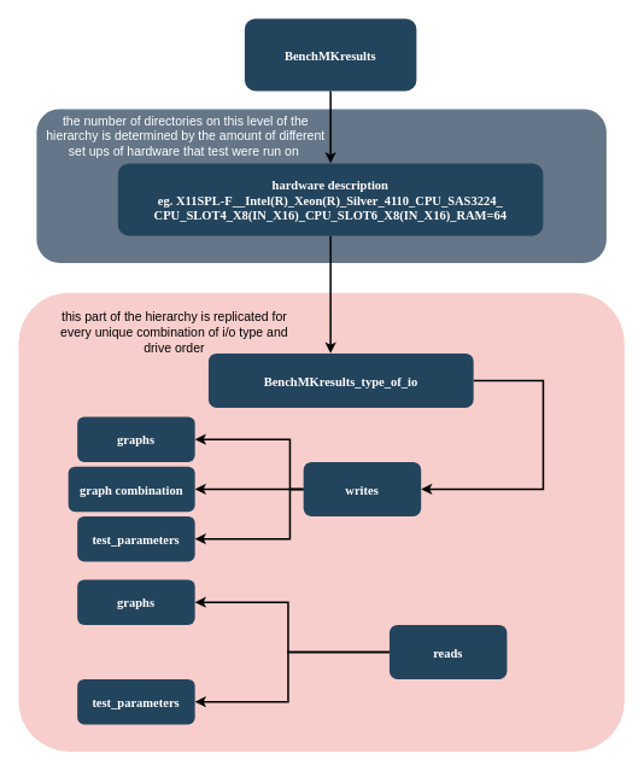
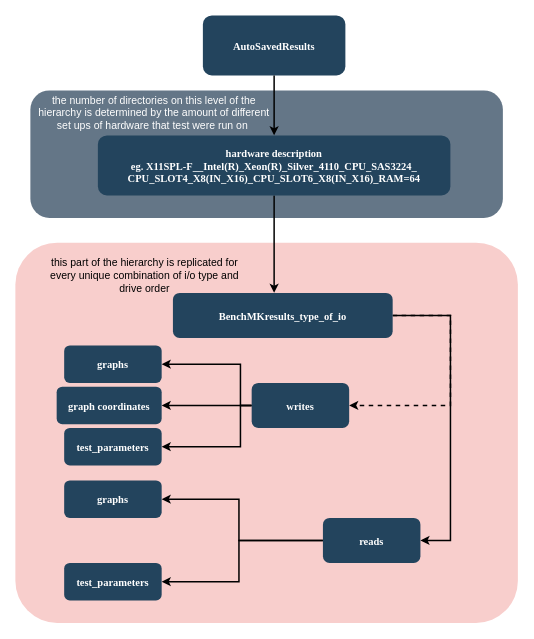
  <mxCell id="0" />
  <mxCell id="1" parent="0" />
  <mxCell id="2" value="" style="rounded=1;whiteSpace=wrap;html=1;fillColor=#647687;fontColor=#ffffff;strokeColor=none;" vertex="1" parent="1"><mxGeometry x="40" y="120" width="630" height="170" as="geometry" /></mxCell>
  <mxCell id="3" value="" style="backgroundColour=00aaff;rounded=1;whiteSpace=wrap;html=1;fillColor=#f8cecc;strokeColor=none;arcSize=11;" parent="1" vertex="1"><mxGeometry x="20" y="323" width="670" height="507" as="geometry" /></mxCell>
- <mxCell id="4" value="BenchMKresults" style="rounded=1;fillColor=#23445D;gradientColor=none;strokeColor=none;fontColor=#FFFFFF;fontStyle=1;fontFamily=Tahoma;fontSize=14" parent="1" vertex="1"><mxGeometry x="270" y="20" width="190" height="80" as="geometry" /></mxCell>
+ <mxCell id="4" value="AutoSavedResults" style="rounded=1;fillColor=#23445D;gradientColor=none;strokeColor=none;fontColor=#FFFFFF;fontStyle=1;fontFamily=Tahoma;fontSize=14" parent="1" vertex="1"><mxGeometry x="270" y="20" width="190" height="80" as="geometry" /></mxCell>
  <mxCell id="5" style="strokeWidth=2;edgeStyle=orthogonalEdgeStyle;rounded=0;orthogonalLoop=1;jettySize=auto;html=1;exitX=0.5;exitY=1;exitDx=0;exitDy=0;" parent="1" source="6" target="22" edge="1"><mxGeometry relative="1" as="geometry"><mxPoint x="100" y="420" as="targetPoint" /><Array as="points"><mxPoint x="365" y="310" /><mxPoint x="365" y="310" /></Array></mxGeometry></mxCell>
  <mxCell id="6" value="hardware description&#10;eg. X11SPL-F__Intel(R)_Xeon(R)_Silver_4110_CPU_SAS3224_&#10;CPU_SLOT4_X8(IN_X16)_CPU_SLOT6_X8(IN_X16)_RAM=64" style="rounded=1;fillColor=#23445D;gradientColor=none;strokeColor=none;fontColor=#FFFFFF;fontStyle=1;fontFamily=Tahoma;fontSize=14" parent="1" vertex="1"><mxGeometry x="130" y="180" width="470" height="80" as="geometry" /></mxCell>
  <mxCell id="7" value="" style="edgeStyle=elbowEdgeStyle;elbow=vertical;strokeWidth=2;rounded=0;exitX=0.5;exitY=1;exitDx=0;exitDy=0;entryX=0.5;entryY=0;entryDx=0;entryDy=0;" parent="1" source="4" target="6" edge="1"><mxGeometry x="-221" y="270.5" width="100" height="100" as="geometry"><mxPoint x="-743" y="175.5" as="sourcePoint" /><mxPoint x="-58" y="270" as="targetPoint" /><Array as="points"><mxPoint x="365" y="100" /><mxPoint x="132" y="260" /></Array></mxGeometry></mxCell>
  <mxCell id="8" style="strokeWidth=2;edgeStyle=orthogonalEdgeStyle;rounded=0;orthogonalLoop=1;jettySize=auto;html=1;exitX=0;exitY=0.5;exitDx=0;exitDy=0;entryX=1;entryY=0.5;entryDx=0;entryDy=0;" parent="1" source="10" target="18" edge="1"><mxGeometry relative="1" as="geometry"><Array as="points"><mxPoint x="318.06" y="720" /><mxPoint x="318.06" y="665" /></Array></mxGeometry></mxCell>
  <mxCell id="9" style="strokeWidth=2;edgeStyle=orthogonalEdgeStyle;rounded=0;orthogonalLoop=1;jettySize=auto;html=1;exitX=0;exitY=0.5;exitDx=0;exitDy=0;entryX=1;entryY=0.5;entryDx=0;entryDy=0;" parent="1" source="10" target="19" edge="1"><mxGeometry relative="1" as="geometry"><Array as="points"><mxPoint x="318.06" y="720" /><mxPoint x="318.06" y="775" /></Array></mxGeometry></mxCell>
  <mxCell id="10" value="reads" style="rounded=1;fillColor=#23445D;gradientColor=none;strokeColor=none;fontColor=#FFFFFF;fontStyle=1;fontFamily=Tahoma;fontSize=14" parent="1" vertex="1"><mxGeometry x="430.06" y="690" width="130" height="60" as="geometry" /></mxCell>
  <mxCell id="11" style="strokeWidth=2;edgeStyle=orthogonalEdgeStyle;rounded=0;orthogonalLoop=1;jettySize=auto;html=1;exitX=0;exitY=0.5;exitDx=0;exitDy=0;entryX=1;entryY=0.5;entryDx=0;entryDy=0;" parent="1" source="14" target="15" edge="1"><mxGeometry relative="1" as="geometry" /></mxCell>
  <mxCell id="12" style="strokeWidth=2;edgeStyle=orthogonalEdgeStyle;rounded=0;orthogonalLoop=1;jettySize=auto;html=1;exitX=0;exitY=0.5;exitDx=0;exitDy=0;entryX=1;entryY=0.5;entryDx=0;entryDy=0;" parent="1" source="14" target="16" edge="1"><mxGeometry relative="1" as="geometry"><mxPoint x="-549.94" y="530" as="targetPoint" /><Array as="points"><mxPoint x="320.06" y="540" /><mxPoint x="320.06" y="485" /></Array></mxGeometry></mxCell>
  <mxCell id="13" style="strokeWidth=2;edgeStyle=orthogonalEdgeStyle;rounded=0;orthogonalLoop=1;jettySize=auto;html=1;exitX=0;exitY=0.5;exitDx=0;exitDy=0;entryX=1;entryY=0.5;entryDx=0;entryDy=0;" parent="1" source="14" target="17" edge="1"><mxGeometry relative="1" as="geometry"><mxPoint x="-549.94" y="660" as="targetPoint" /><Array as="points"><mxPoint x="320.06" y="540" /><mxPoint x="320.06" y="595" /></Array></mxGeometry></mxCell>
  <mxCell id="14" value="writes" style="rounded=1;fillColor=#23445D;gradientColor=none;strokeColor=none;fontColor=#FFFFFF;fontStyle=1;fontFamily=Tahoma;fontSize=14" parent="1" vertex="1"><mxGeometry x="335.06" y="510" width="130" height="60" as="geometry" /></mxCell>
- <mxCell id="15" value="graph combination" style="rounded=1;fillColor=#23445D;gradientColor=none;strokeColor=none;fontColor=#FFFFFF;fontStyle=1;fontFamily=Tahoma;fontSize=14" parent="1" vertex="1"><mxGeometry x="75.06" y="515" width="140" height="50" as="geometry" /></mxCell>
+ <mxCell id="15" value="graph coordinates" style="rounded=1;fillColor=#23445D;gradientColor=none;strokeColor=none;fontColor=#FFFFFF;fontStyle=1;fontFamily=Tahoma;fontSize=14" parent="1" vertex="1"><mxGeometry x="75.06" y="515" width="140" height="50" as="geometry" /></mxCell>
  <mxCell id="16" value="graphs" style="rounded=1;fillColor=#23445D;gradientColor=none;strokeColor=none;fontColor=#FFFFFF;fontStyle=1;fontFamily=Tahoma;fontSize=14" parent="1" vertex="1"><mxGeometry x="85.06" y="460" width="130" height="50" as="geometry" /></mxCell>
  <mxCell id="17" value="test_parameters" style="rounded=1;fillColor=#23445D;gradientColor=none;strokeColor=none;fontColor=#FFFFFF;fontStyle=1;fontFamily=Tahoma;fontSize=14" parent="1" vertex="1"><mxGeometry x="85.06" y="570" width="130" height="50" as="geometry" /></mxCell>
  <mxCell id="18" value="graphs" style="rounded=1;fillColor=#23445D;gradientColor=none;strokeColor=none;fontColor=#FFFFFF;fontStyle=1;fontFamily=Tahoma;fontSize=14" parent="1" vertex="1"><mxGeometry x="85.06" y="640" width="130" height="50" as="geometry" /></mxCell>
  <mxCell id="19" value="test_parameters" style="rounded=1;fillColor=#23445D;gradientColor=none;strokeColor=none;fontColor=#FFFFFF;fontStyle=1;fontFamily=Tahoma;fontSize=14" parent="1" vertex="1"><mxGeometry x="85.06" y="750" width="130" height="50" as="geometry" /></mxCell>
- <mxCell id="21" style="strokeWidth=2;edgeStyle=orthogonalEdgeStyle;rounded=0;orthogonalLoop=1;jettySize=auto;html=1;exitX=1;exitY=0.5;exitDx=0;exitDy=0;entryX=1;entryY=0.5;entryDx=0;entryDy=0;" parent="1" source="22" target="14" edge="1"><mxGeometry relative="1" as="geometry"><Array as="points"><mxPoint x="600.06" y="420" /><mxPoint x="600.06" y="540" /></Array></mxGeometry></mxCell>
+ <mxCell id="20" style="strokeWidth=2;edgeStyle=orthogonalEdgeStyle;rounded=0;orthogonalLoop=1;jettySize=auto;html=1;exitX=1;exitY=0.5;exitDx=0;exitDy=0;entryX=1;entryY=0.5;entryDx=0;entryDy=0;" parent="1" source="22" target="10" edge="1"><mxGeometry relative="1" as="geometry"><Array as="points"><mxPoint x="600.06" y="420" /><mxPoint x="600.06" y="720" /></Array></mxGeometry></mxCell>
+ <mxCell id="21" style="strokeWidth=2;edgeStyle=orthogonalEdgeStyle;rounded=0;orthogonalLoop=1;jettySize=auto;html=1;exitX=1;exitY=0.5;exitDx=0;exitDy=0;entryX=1;entryY=0.5;entryDx=0;entryDy=0;dashed=1;" parent="1" source="22" target="14" edge="1"><mxGeometry relative="1" as="geometry"><Array as="points"><mxPoint x="600.06" y="420" /><mxPoint x="600.06" y="540" /></Array></mxGeometry></mxCell>
  <mxCell id="22" value="BenchMKresults_type_of_io" style="rounded=1;fillColor=#23445D;gradientColor=none;strokeColor=none;fontColor=#FFFFFF;fontStyle=1;fontFamily=Tahoma;fontSize=14" parent="1" vertex="1"><mxGeometry x="230.06" y="390" width="293" height="60" as="geometry" /></mxCell>
  <mxCell id="23" value="this part of the hierarchy is replicated for every unique combination of i/o type and drive order&lt;br style=&quot;font-size: 14px;&quot;&gt;" style="text;html=1;strokeColor=none;fillColor=none;align=center;verticalAlign=middle;whiteSpace=wrap;rounded=0;fontSize=14;" vertex="1" parent="1"><mxGeometry x="50" y="330" width="285" height="73" as="geometry" /></mxCell>
  <mxCell id="24" value="the number of directories on this level of the hierarchy is determined by the amount of different set ups of hardware that test were run on&amp;nbsp;" style="text;html=1;strokeColor=none;fillColor=none;align=center;verticalAlign=middle;whiteSpace=wrap;rounded=0;fontSize=14;fontColor=#FFFFFF;" vertex="1" parent="1"><mxGeometry x="50" y="120" width="310" height="60" as="geometry" /></mxCell>
